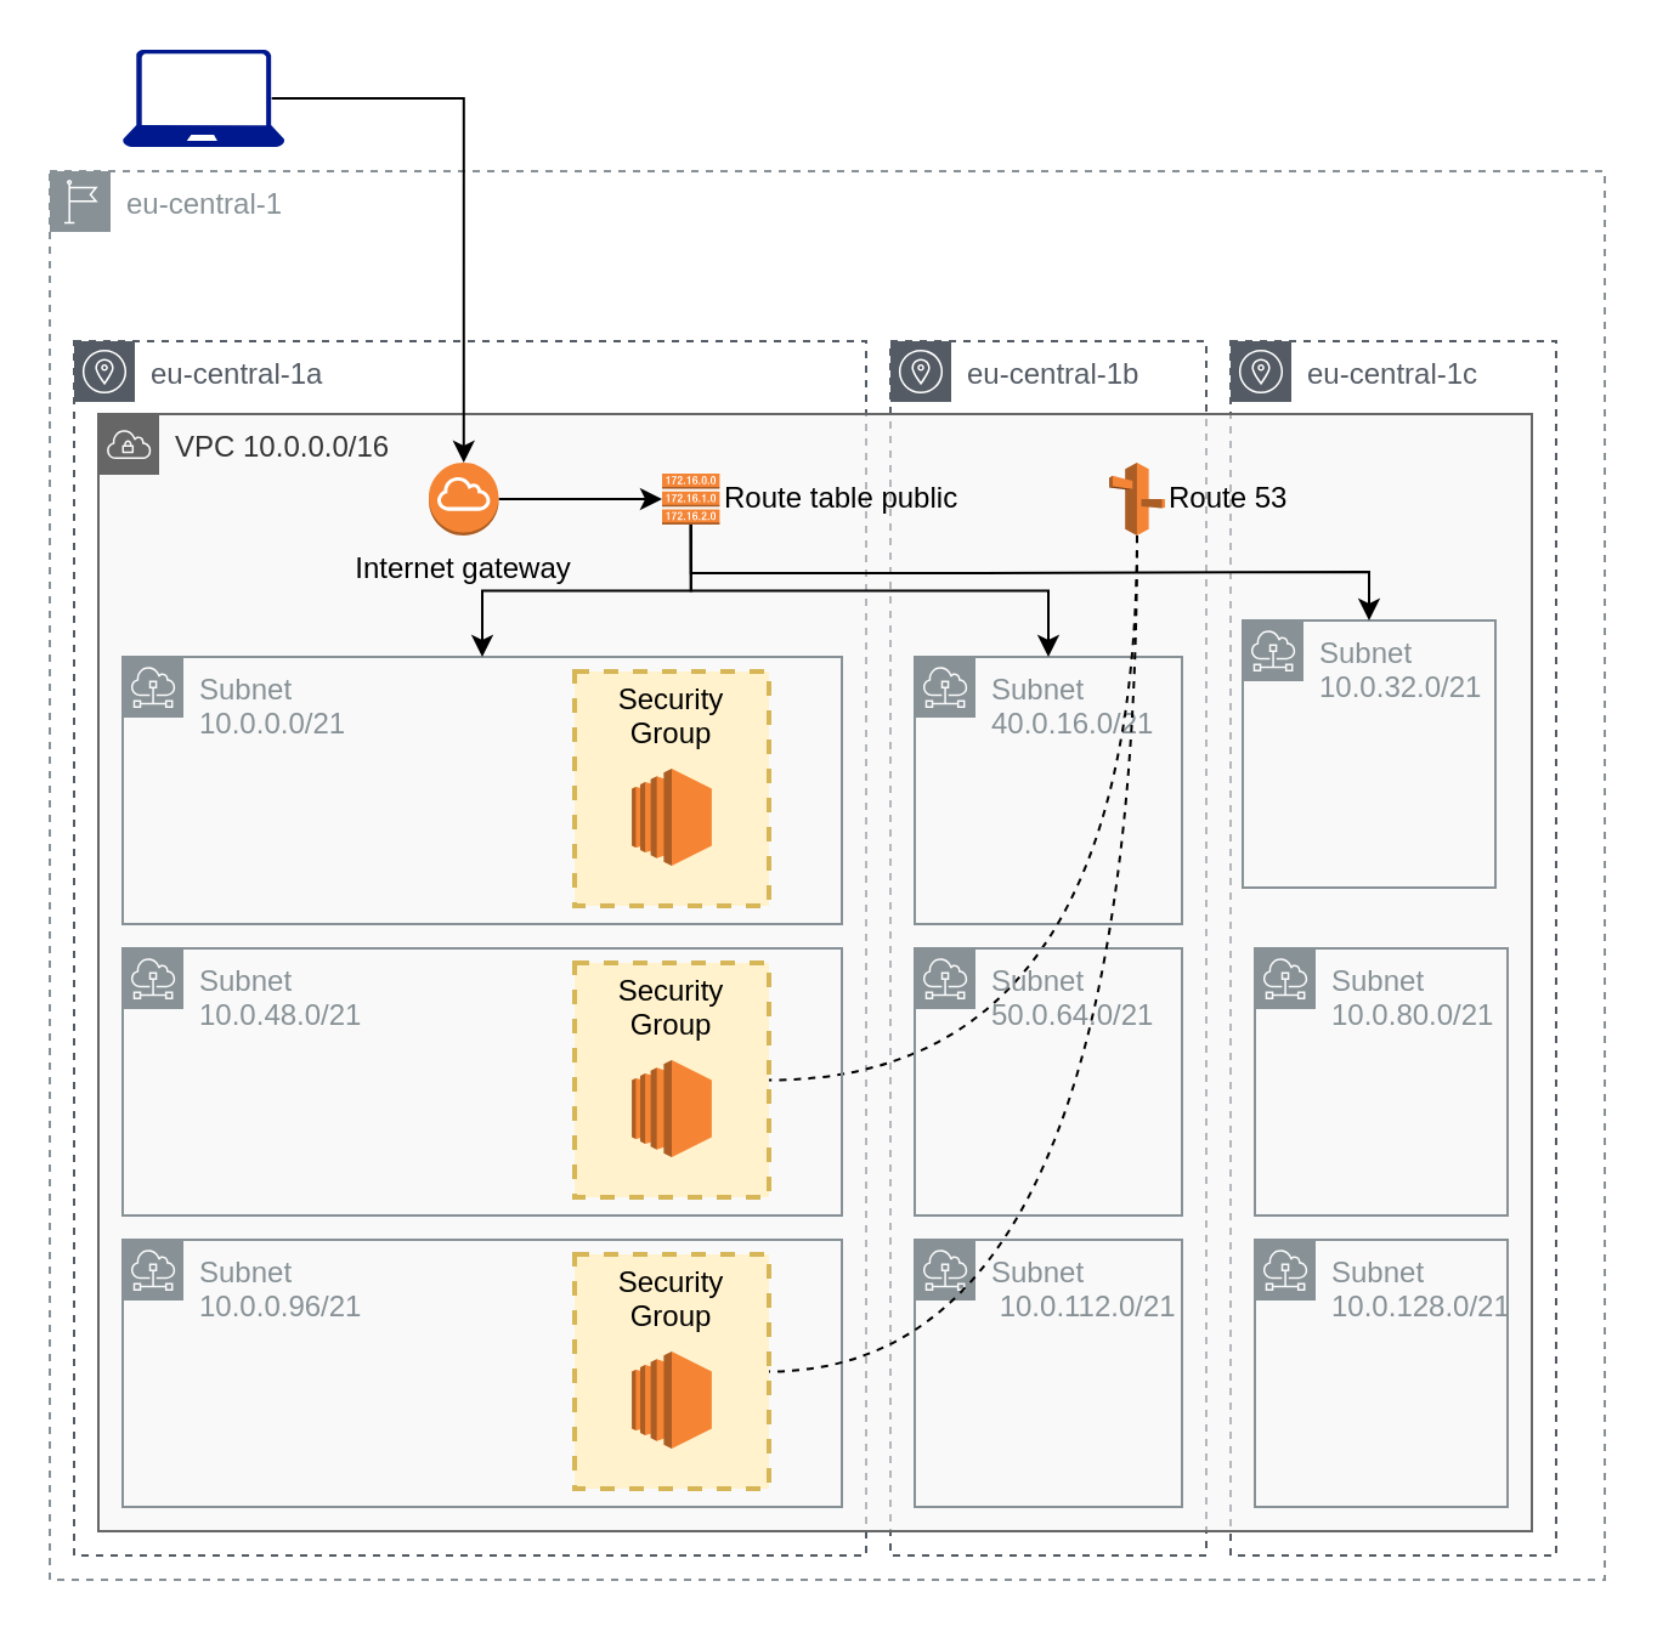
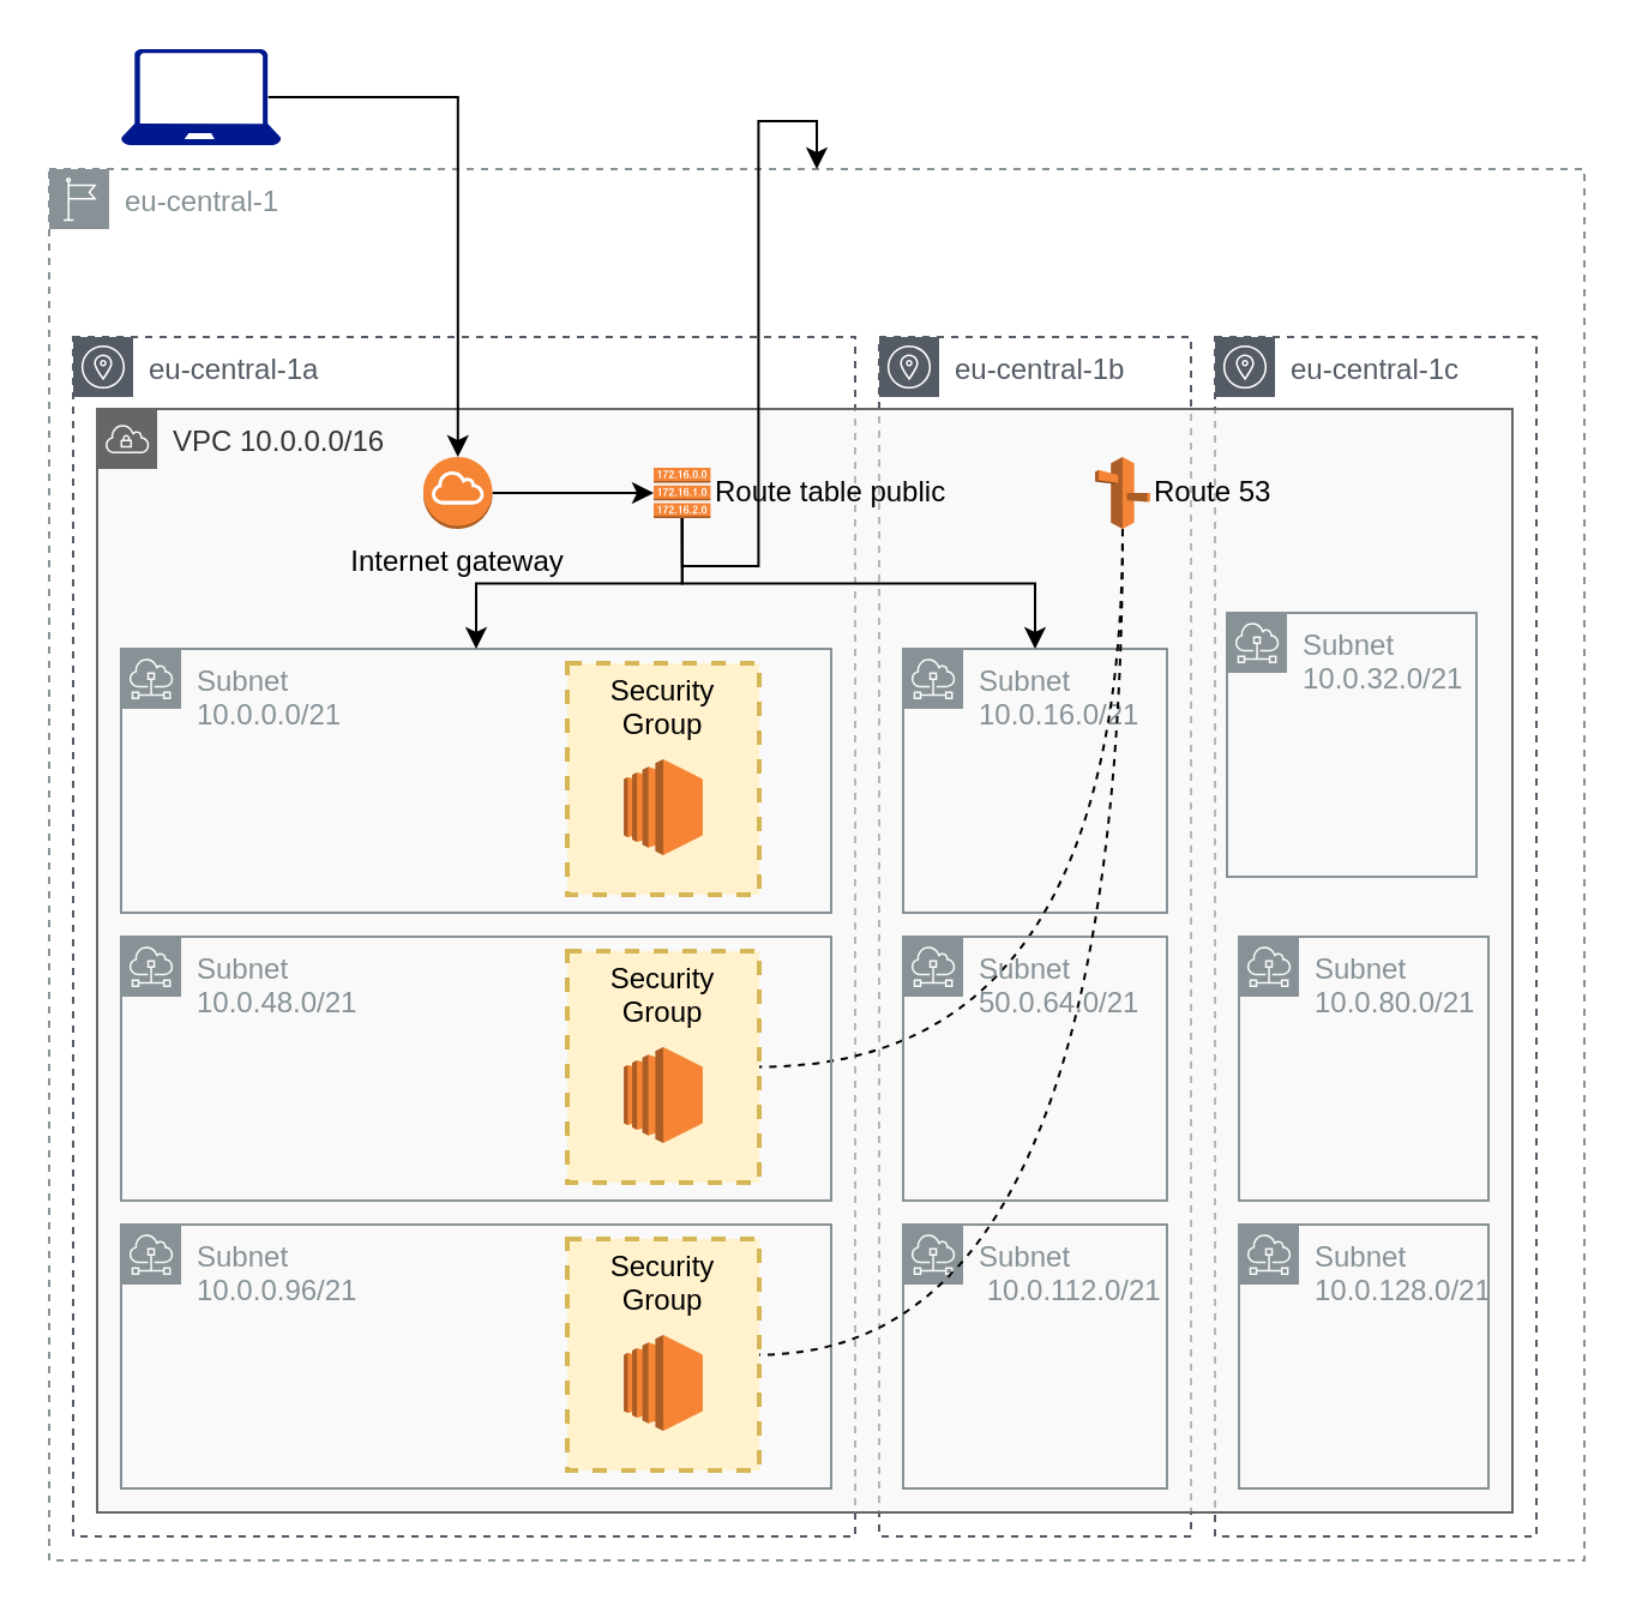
  <mxCell id="0" />
  <mxCell id="1" parent="0" />
  <mxCell id="2" value="eu-central-1" style="outlineConnect=0;gradientColor=none;html=1;whiteSpace=wrap;fontSize=12;fontStyle=0;shape=mxgraph.aws4.group;grIcon=mxgraph.aws4.group_region;strokeColor=#879196;fillColor=none;verticalAlign=top;align=left;spacingLeft=30;fontColor=#879196;dashed=1;" parent="1" vertex="1"><mxGeometry x="20" y="70" width="640" height="580" as="geometry" /></mxCell>
  <mxCell id="3" value="eu-central-1a" style="outlineConnect=0;gradientColor=none;html=1;whiteSpace=wrap;fontSize=12;fontStyle=0;shape=mxgraph.aws4.group;grIcon=mxgraph.aws4.group_availability_zone;strokeColor=#545B64;fillColor=none;verticalAlign=top;align=left;spacingLeft=30;fontColor=#545B64;dashed=1;" parent="1" vertex="1"><mxGeometry x="30" y="140" width="326" height="500" as="geometry" /></mxCell>
  <mxCell id="4" value="eu-central-1c" style="outlineConnect=0;gradientColor=none;html=1;whiteSpace=wrap;fontSize=12;fontStyle=0;shape=mxgraph.aws4.group;grIcon=mxgraph.aws4.group_availability_zone;strokeColor=#545B64;fillColor=none;verticalAlign=top;align=left;spacingLeft=30;fontColor=#545B64;dashed=1;" parent="1" vertex="1"><mxGeometry x="506" y="140" width="134" height="500" as="geometry" /></mxCell>
  <mxCell id="5" value="eu-central-1b" style="outlineConnect=0;gradientColor=none;html=1;whiteSpace=wrap;fontSize=12;fontStyle=0;shape=mxgraph.aws4.group;grIcon=mxgraph.aws4.group_availability_zone;strokeColor=#545B64;fillColor=none;verticalAlign=top;align=left;spacingLeft=30;fontColor=#545B64;dashed=1;" parent="1" vertex="1"><mxGeometry x="366" y="140" width="130" height="500" as="geometry" /></mxCell>
  <mxCell id="6" value="VPC 10.0.0.0/16" style="outlineConnect=0;html=1;whiteSpace=wrap;fontSize=12;fontStyle=0;shape=mxgraph.aws4.group;grIcon=mxgraph.aws4.group_vpc;strokeColor=#666666;fillColor=#f5f5f5;verticalAlign=top;align=left;spacingLeft=30;dashed=0;fillOpacity=60;fontColor=#333333;" parent="1" vertex="1"><mxGeometry x="40" y="170" width="590" height="460" as="geometry" /></mxCell>
  <mxCell id="7" value="Subnet &lt;br&gt;10.0.0.0/21" style="outlineConnect=0;gradientColor=none;html=1;whiteSpace=wrap;fontSize=12;fontStyle=0;shape=mxgraph.aws4.group;grIcon=mxgraph.aws4.group_subnet;strokeColor=#879196;fillColor=none;verticalAlign=top;align=left;spacingLeft=30;fontColor=#879196;dashed=0;" parent="1" vertex="1"><mxGeometry x="50" y="270" width="296" height="110" as="geometry" /></mxCell>
  <mxCell id="8" style="edgeStyle=orthogonalEdgeStyle;rounded=0;orthogonalLoop=1;jettySize=auto;html=1;exitX=1;exitY=0.5;exitDx=0;exitDy=0;exitPerimeter=0;entryX=0;entryY=0.5;entryDx=0;entryDy=0;entryPerimeter=0;" parent="1" source="9" target="17" edge="1"><mxGeometry relative="1" as="geometry" /></mxCell>
  <mxCell id="9" value="Internet gateway" style="outlineConnect=0;dashed=0;verticalLabelPosition=bottom;verticalAlign=top;align=center;html=1;shape=mxgraph.aws3.internet_gateway;fillColor=#F58534;gradientColor=none;" parent="1" vertex="1"><mxGeometry x="176" y="190" width="28.75" height="30" as="geometry" /></mxCell>
  <mxCell id="10" style="edgeStyle=orthogonalEdgeStyle;rounded=0;orthogonalLoop=1;jettySize=auto;html=1;exitX=0.92;exitY=0.5;exitDx=0;exitDy=0;exitPerimeter=0;entryX=0.5;entryY=0;entryDx=0;entryDy=0;entryPerimeter=0;" parent="1" source="11" target="9" edge="1"><mxGeometry relative="1" as="geometry" /></mxCell>
  <mxCell id="11" value="" style="aspect=fixed;pointerEvents=1;shadow=0;dashed=0;html=1;strokeColor=none;labelPosition=center;verticalLabelPosition=bottom;verticalAlign=top;align=center;fillColor=#00188D;shape=mxgraph.azure.laptop" parent="1" vertex="1"><mxGeometry x="50" y="20" width="66.66" height="40" as="geometry" /></mxCell>
  <mxCell id="12" value="Subnet&lt;br&gt;10.0.32.0/21" style="outlineConnect=0;gradientColor=none;html=1;whiteSpace=wrap;fontSize=12;fontStyle=0;shape=mxgraph.aws4.group;grIcon=mxgraph.aws4.group_subnet;strokeColor=#879196;fillColor=none;verticalAlign=top;align=left;spacingLeft=30;fontColor=#879196;dashed=0;" parent="1" vertex="1"><mxGeometry x="511" y="255" width="104" height="110" as="geometry" /></mxCell>
- <mxCell id="13" value="Subnet&lt;br&gt;40.0.16.0/21" style="outlineConnect=0;gradientColor=none;html=1;whiteSpace=wrap;fontSize=12;fontStyle=0;shape=mxgraph.aws4.group;grIcon=mxgraph.aws4.group_subnet;strokeColor=#879196;fillColor=none;verticalAlign=top;align=left;spacingLeft=30;fontColor=#879196;dashed=0;" parent="1" vertex="1"><mxGeometry x="376" y="270" width="110" height="110" as="geometry" /></mxCell>
+ <mxCell id="13" value="Subnet&lt;br&gt;10.0.16.0/21" style="outlineConnect=0;gradientColor=none;html=1;whiteSpace=wrap;fontSize=12;fontStyle=0;shape=mxgraph.aws4.group;grIcon=mxgraph.aws4.group_subnet;strokeColor=#879196;fillColor=none;verticalAlign=top;align=left;spacingLeft=30;fontColor=#879196;dashed=0;" parent="1" vertex="1"><mxGeometry x="376" y="270" width="110" height="110" as="geometry" /></mxCell>
  <mxCell id="14" style="edgeStyle=orthogonalEdgeStyle;rounded=0;orthogonalLoop=1;jettySize=auto;html=1;exitX=0.5;exitY=1;exitDx=0;exitDy=0;exitPerimeter=0;" parent="1" source="17" target="13" edge="1"><mxGeometry relative="1" as="geometry" /></mxCell>
  <mxCell id="15" style="edgeStyle=orthogonalEdgeStyle;rounded=0;orthogonalLoop=1;jettySize=auto;html=1;exitX=0.5;exitY=1;exitDx=0;exitDy=0;exitPerimeter=0;" parent="1" source="17" target="7" edge="1"><mxGeometry relative="1" as="geometry" /></mxCell>
- <mxCell id="16" style="edgeStyle=orthogonalEdgeStyle;rounded=0;orthogonalLoop=1;jettySize=auto;html=1;exitX=0.5;exitY=1;exitDx=0;exitDy=0;exitPerimeter=0;" parent="1" source="17" target="12" edge="1"><mxGeometry relative="1" as="geometry" /></mxCell>
+ <mxCell id="16" style="edgeStyle=orthogonalEdgeStyle;rounded=0;orthogonalLoop=1;jettySize=auto;html=1;exitX=0.5;exitY=1;exitDx=0;exitDy=0;exitPerimeter=0;" parent="1" source="17" target="2" edge="1"><mxGeometry relative="1" as="geometry" /></mxCell>
  <mxCell id="17" value="Route table public" style="outlineConnect=0;dashed=0;verticalLabelPosition=middle;verticalAlign=middle;align=left;html=1;shape=mxgraph.aws3.route_table;fillColor=#F58536;gradientColor=none;labelPosition=right;" parent="1" vertex="1"><mxGeometry x="272" y="194.5" width="23.71" height="21" as="geometry" /></mxCell>
  <mxCell id="18" value="Security Group" style="fontStyle=0;verticalAlign=top;align=center;spacingTop=-2;fillColor=#fff2cc;rounded=0;whiteSpace=wrap;html=1;strokeColor=#d6b656;strokeWidth=2;dashed=1;container=1;collapsible=0;expand=0;recursiveResize=0;" parent="1" vertex="1"><mxGeometry x="236" y="276" width="80" height="96.5" as="geometry" /></mxCell>
  <mxCell id="19" value="" style="outlineConnect=0;dashed=0;verticalLabelPosition=bottom;verticalAlign=top;align=center;html=1;shape=mxgraph.aws3.ec2;fillColor=#F58534;gradientColor=none;" parent="18" vertex="1"><mxGeometry x="23.55" y="40" width="32.9" height="40" as="geometry" /></mxCell>
  <mxCell id="20" style="edgeStyle=orthogonalEdgeStyle;rounded=0;orthogonalLoop=1;jettySize=auto;html=1;exitX=0.5;exitY=1;exitDx=0;exitDy=0;exitPerimeter=0;entryX=1;entryY=0.5;entryDx=0;entryDy=0;startArrow=none;startFill=0;curved=1;endArrow=none;endFill=0;dashed=1;" edge="1" parent="1" source="21" target="25"><mxGeometry relative="1" as="geometry" /></mxCell>
  <mxCell id="21" value="Route 53" style="outlineConnect=0;dashed=0;verticalLabelPosition=middle;verticalAlign=middle;align=left;html=1;shape=mxgraph.aws3.route_53;fillColor=#F58536;gradientColor=none;labelPosition=right;" parent="1" vertex="1"><mxGeometry x="456" y="190" width="22.98" height="30" as="geometry" /></mxCell>
  <mxCell id="22" value="Subnet &lt;br&gt;10.0.48.0/21" style="outlineConnect=0;gradientColor=none;html=1;whiteSpace=wrap;fontSize=12;fontStyle=0;shape=mxgraph.aws4.group;grIcon=mxgraph.aws4.group_subnet;strokeColor=#879196;fillColor=none;verticalAlign=top;align=left;spacingLeft=30;fontColor=#879196;dashed=0;" vertex="1" parent="1"><mxGeometry x="50" y="390" width="296" height="110" as="geometry" /></mxCell>
  <mxCell id="23" value="Subnet&lt;br&gt;10.0.80.0/21" style="outlineConnect=0;gradientColor=none;html=1;whiteSpace=wrap;fontSize=12;fontStyle=0;shape=mxgraph.aws4.group;grIcon=mxgraph.aws4.group_subnet;strokeColor=#879196;fillColor=none;verticalAlign=top;align=left;spacingLeft=30;fontColor=#879196;dashed=0;" vertex="1" parent="1"><mxGeometry x="516" y="390" width="104" height="110" as="geometry" /></mxCell>
  <mxCell id="24" value="Subnet&lt;br&gt;50.0.64.0/21" style="outlineConnect=0;gradientColor=none;html=1;whiteSpace=wrap;fontSize=12;fontStyle=0;shape=mxgraph.aws4.group;grIcon=mxgraph.aws4.group_subnet;strokeColor=#879196;fillColor=none;verticalAlign=top;align=left;spacingLeft=30;fontColor=#879196;dashed=0;" vertex="1" parent="1"><mxGeometry x="376" y="390" width="110" height="110" as="geometry" /></mxCell>
  <mxCell id="25" value="Security Group" style="fontStyle=0;verticalAlign=top;align=center;spacingTop=-2;fillColor=#fff2cc;rounded=0;whiteSpace=wrap;html=1;strokeColor=#d6b656;strokeWidth=2;dashed=1;container=1;collapsible=0;expand=0;recursiveResize=0;" vertex="1" parent="1"><mxGeometry x="236" y="396" width="80" height="96.5" as="geometry" /></mxCell>
  <mxCell id="26" value="" style="outlineConnect=0;dashed=0;verticalLabelPosition=bottom;verticalAlign=top;align=center;html=1;shape=mxgraph.aws3.ec2;fillColor=#F58534;gradientColor=none;" vertex="1" parent="25"><mxGeometry x="23.55" y="40" width="32.9" height="40" as="geometry" /></mxCell>
  <mxCell id="27" value="Subnet &lt;br&gt;10.0.0.96/21" style="outlineConnect=0;gradientColor=none;html=1;whiteSpace=wrap;fontSize=12;fontStyle=0;shape=mxgraph.aws4.group;grIcon=mxgraph.aws4.group_subnet;strokeColor=#879196;fillColor=none;verticalAlign=top;align=left;spacingLeft=30;fontColor=#879196;dashed=0;" vertex="1" parent="1"><mxGeometry x="50" y="510" width="296" height="110" as="geometry" /></mxCell>
  <mxCell id="28" value="Subnet&amp;nbsp;&lt;br&gt;10.0.128.0/21" style="outlineConnect=0;gradientColor=none;html=1;whiteSpace=wrap;fontSize=12;fontStyle=0;shape=mxgraph.aws4.group;grIcon=mxgraph.aws4.group_subnet;strokeColor=#879196;fillColor=none;verticalAlign=top;align=left;spacingLeft=30;fontColor=#879196;dashed=0;" vertex="1" parent="1"><mxGeometry x="516" y="510" width="104" height="110" as="geometry" /></mxCell>
  <mxCell id="29" value="Subnet&lt;br&gt;&amp;nbsp;10.0.112.0/21" style="outlineConnect=0;gradientColor=none;html=1;whiteSpace=wrap;fontSize=12;fontStyle=0;shape=mxgraph.aws4.group;grIcon=mxgraph.aws4.group_subnet;strokeColor=#879196;fillColor=none;verticalAlign=top;align=left;spacingLeft=30;fontColor=#879196;dashed=0;" vertex="1" parent="1"><mxGeometry x="376" y="510" width="110" height="110" as="geometry" /></mxCell>
  <mxCell id="30" value="Security Group" style="fontStyle=0;verticalAlign=top;align=center;spacingTop=-2;fillColor=#fff2cc;rounded=0;whiteSpace=wrap;html=1;strokeColor=#d6b656;strokeWidth=2;dashed=1;container=1;collapsible=0;expand=0;recursiveResize=0;" vertex="1" parent="1"><mxGeometry x="236" y="516" width="80" height="96.5" as="geometry" /></mxCell>
  <mxCell id="31" value="" style="outlineConnect=0;dashed=0;verticalLabelPosition=bottom;verticalAlign=top;align=center;html=1;shape=mxgraph.aws3.ec2;fillColor=#F58534;gradientColor=none;" vertex="1" parent="30"><mxGeometry x="23.55" y="40" width="32.9" height="40" as="geometry" /></mxCell>
  <mxCell id="32" style="edgeStyle=orthogonalEdgeStyle;rounded=0;orthogonalLoop=1;jettySize=auto;html=1;exitX=0.5;exitY=1;exitDx=0;exitDy=0;exitPerimeter=0;entryX=1;entryY=0.5;entryDx=0;entryDy=0;startArrow=none;startFill=0;curved=1;endArrow=none;endFill=0;dashed=1;" edge="1" parent="1" source="21" target="30"><mxGeometry relative="1" as="geometry"><mxPoint x="477.49" y="230" as="sourcePoint" /><mxPoint x="326" y="454.25" as="targetPoint" /></mxGeometry></mxCell>
